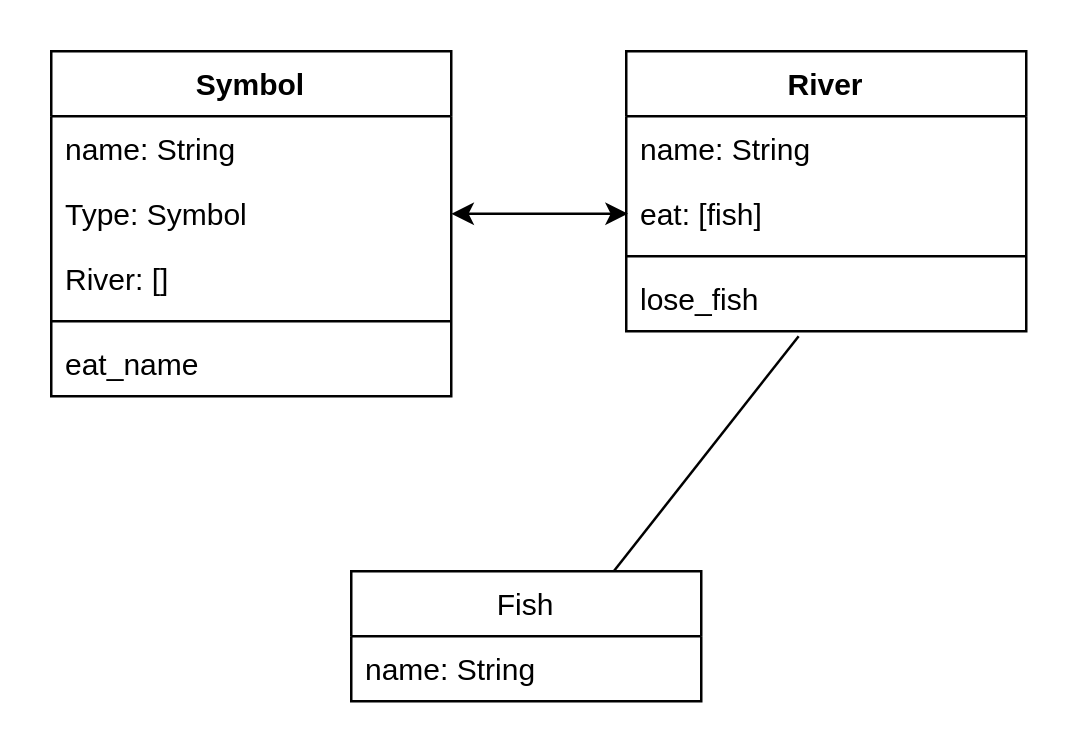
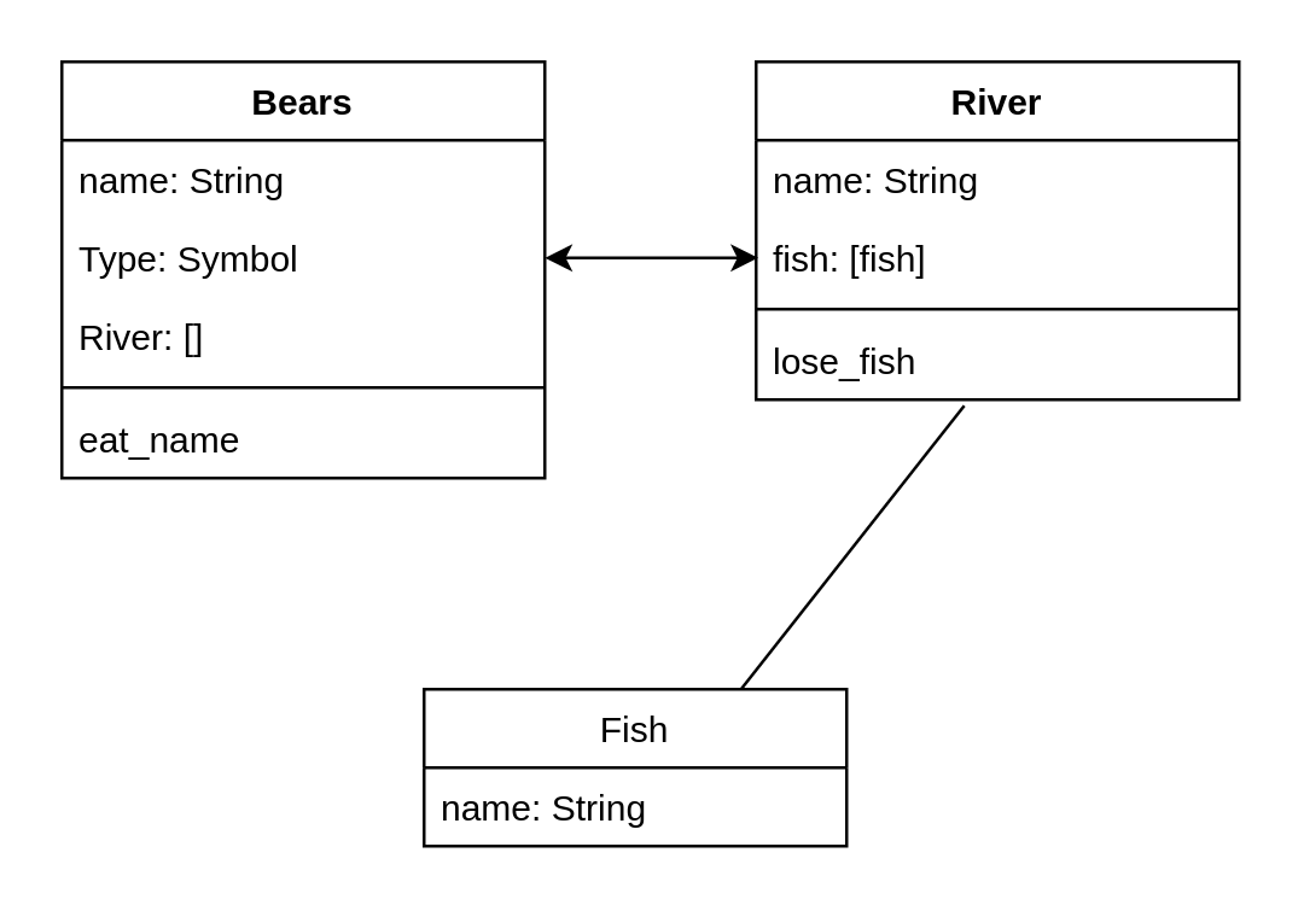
  <mxCell id="0" />
  <mxCell id="1" parent="0" />
- <mxCell id="2" value="Symbol" style="swimlane;fontStyle=1;align=center;verticalAlign=top;childLayout=stackLayout;horizontal=1;startSize=26;horizontalStack=0;resizeParent=1;resizeParentMax=0;resizeLast=0;collapsible=1;marginBottom=0;" vertex="1" parent="1"><mxGeometry x="20" y="20" width="160" height="138" as="geometry" /></mxCell>
+ <mxCell id="2" value="Bears" style="swimlane;fontStyle=1;align=center;verticalAlign=top;childLayout=stackLayout;horizontal=1;startSize=26;horizontalStack=0;resizeParent=1;resizeParentMax=0;resizeLast=0;collapsible=1;marginBottom=0;" vertex="1" parent="1"><mxGeometry x="20" y="20" width="160" height="138" as="geometry" /></mxCell>
  <mxCell id="3" value="name: String" style="text;strokeColor=none;fillColor=none;align=left;verticalAlign=top;spacingLeft=4;spacingRight=4;overflow=hidden;rotatable=0;points=[[0,0.5],[1,0.5]];portConstraint=eastwest;" vertex="1" parent="2"><mxGeometry y="26" width="160" height="26" as="geometry" /></mxCell>
  <mxCell id="4" value="Type: Symbol" style="text;strokeColor=none;fillColor=none;align=left;verticalAlign=top;spacingLeft=4;spacingRight=4;overflow=hidden;rotatable=0;points=[[0,0.5],[1,0.5]];portConstraint=eastwest;" vertex="1" parent="2"><mxGeometry y="52" width="160" height="26" as="geometry" /></mxCell>
  <mxCell id="5" value="River: []" style="text;strokeColor=none;fillColor=none;align=left;verticalAlign=top;spacingLeft=4;spacingRight=4;overflow=hidden;rotatable=0;points=[[0,0.5],[1,0.5]];portConstraint=eastwest;" vertex="1" parent="2"><mxGeometry y="78" width="160" height="26" as="geometry" /></mxCell>
  <mxCell id="6" value="" style="line;strokeWidth=1;fillColor=none;align=left;verticalAlign=middle;spacingTop=-1;spacingLeft=3;spacingRight=3;rotatable=0;labelPosition=right;points=[];portConstraint=eastwest;" vertex="1" parent="2"><mxGeometry y="104" width="160" height="8" as="geometry" /></mxCell>
  <mxCell id="7" value="eat_name" style="text;strokeColor=none;fillColor=none;align=left;verticalAlign=top;spacingLeft=4;spacingRight=4;overflow=hidden;rotatable=0;points=[[0,0.5],[1,0.5]];portConstraint=eastwest;" vertex="1" parent="2"><mxGeometry y="112" width="160" height="26" as="geometry" /></mxCell>
  <mxCell id="8" value="River" style="swimlane;fontStyle=1;align=center;verticalAlign=top;childLayout=stackLayout;horizontal=1;startSize=26;horizontalStack=0;resizeParent=1;resizeParentMax=0;resizeLast=0;collapsible=1;marginBottom=0;" vertex="1" parent="1"><mxGeometry x="250" y="20" width="160" height="112" as="geometry" /></mxCell>
  <mxCell id="9" value="name: String" style="text;strokeColor=none;fillColor=none;align=left;verticalAlign=top;spacingLeft=4;spacingRight=4;overflow=hidden;rotatable=0;points=[[0,0.5],[1,0.5]];portConstraint=eastwest;" vertex="1" parent="8"><mxGeometry y="26" width="160" height="26" as="geometry" /></mxCell>
- <mxCell id="10" value="eat: [fish]" style="text;strokeColor=none;fillColor=none;align=left;verticalAlign=top;spacingLeft=4;spacingRight=4;overflow=hidden;rotatable=0;points=[[0,0.5],[1,0.5]];portConstraint=eastwest;" vertex="1" parent="8"><mxGeometry y="52" width="160" height="26" as="geometry" /></mxCell>
+ <mxCell id="10" value="fish: [fish]" style="text;strokeColor=none;fillColor=none;align=left;verticalAlign=top;spacingLeft=4;spacingRight=4;overflow=hidden;rotatable=0;points=[[0,0.5],[1,0.5]];portConstraint=eastwest;" vertex="1" parent="8"><mxGeometry y="52" width="160" height="26" as="geometry" /></mxCell>
  <mxCell id="11" value="" style="line;strokeWidth=1;fillColor=none;align=left;verticalAlign=middle;spacingTop=-1;spacingLeft=3;spacingRight=3;rotatable=0;labelPosition=right;points=[];portConstraint=eastwest;" vertex="1" parent="8"><mxGeometry y="78" width="160" height="8" as="geometry" /></mxCell>
  <mxCell id="12" value="lose_fish" style="text;strokeColor=none;fillColor=none;align=left;verticalAlign=top;spacingLeft=4;spacingRight=4;overflow=hidden;rotatable=0;points=[[0,0.5],[1,0.5]];portConstraint=eastwest;" vertex="1" parent="8"><mxGeometry y="86" width="160" height="26" as="geometry" /></mxCell>
  <mxCell id="13" value="Fish" style="swimlane;fontStyle=0;childLayout=stackLayout;horizontal=1;startSize=26;fillColor=none;horizontalStack=0;resizeParent=1;resizeParentMax=0;resizeLast=0;collapsible=1;marginBottom=0;" vertex="1" parent="1"><mxGeometry x="140" y="228" width="140" height="52" as="geometry" /></mxCell>
  <mxCell id="14" value="name: String" style="text;strokeColor=none;fillColor=none;align=left;verticalAlign=top;spacingLeft=4;spacingRight=4;overflow=hidden;rotatable=0;points=[[0,0.5],[1,0.5]];portConstraint=eastwest;" vertex="1" parent="13"><mxGeometry y="26" width="140" height="26" as="geometry" /></mxCell>
  <mxCell id="15" value="" style="endArrow=none;html=1;entryX=0.431;entryY=1.077;entryDx=0;entryDy=0;entryPerimeter=0;exitX=0.75;exitY=0;exitDx=0;exitDy=0;" edge="1" parent="1" source="13" target="12"><mxGeometry width="50" height="50" relative="1" as="geometry"><mxPoint x="240" y="220" as="sourcePoint" /><mxPoint x="290" y="170" as="targetPoint" /></mxGeometry></mxCell>
  <mxCell id="16" value="" style="endArrow=classic;startArrow=classic;html=1;" edge="1" parent="1" source="4"><mxGeometry width="50" height="50" relative="1" as="geometry"><mxPoint x="180" y="135" as="sourcePoint" /><mxPoint x="250.711" y="85" as="targetPoint" /></mxGeometry></mxCell>
